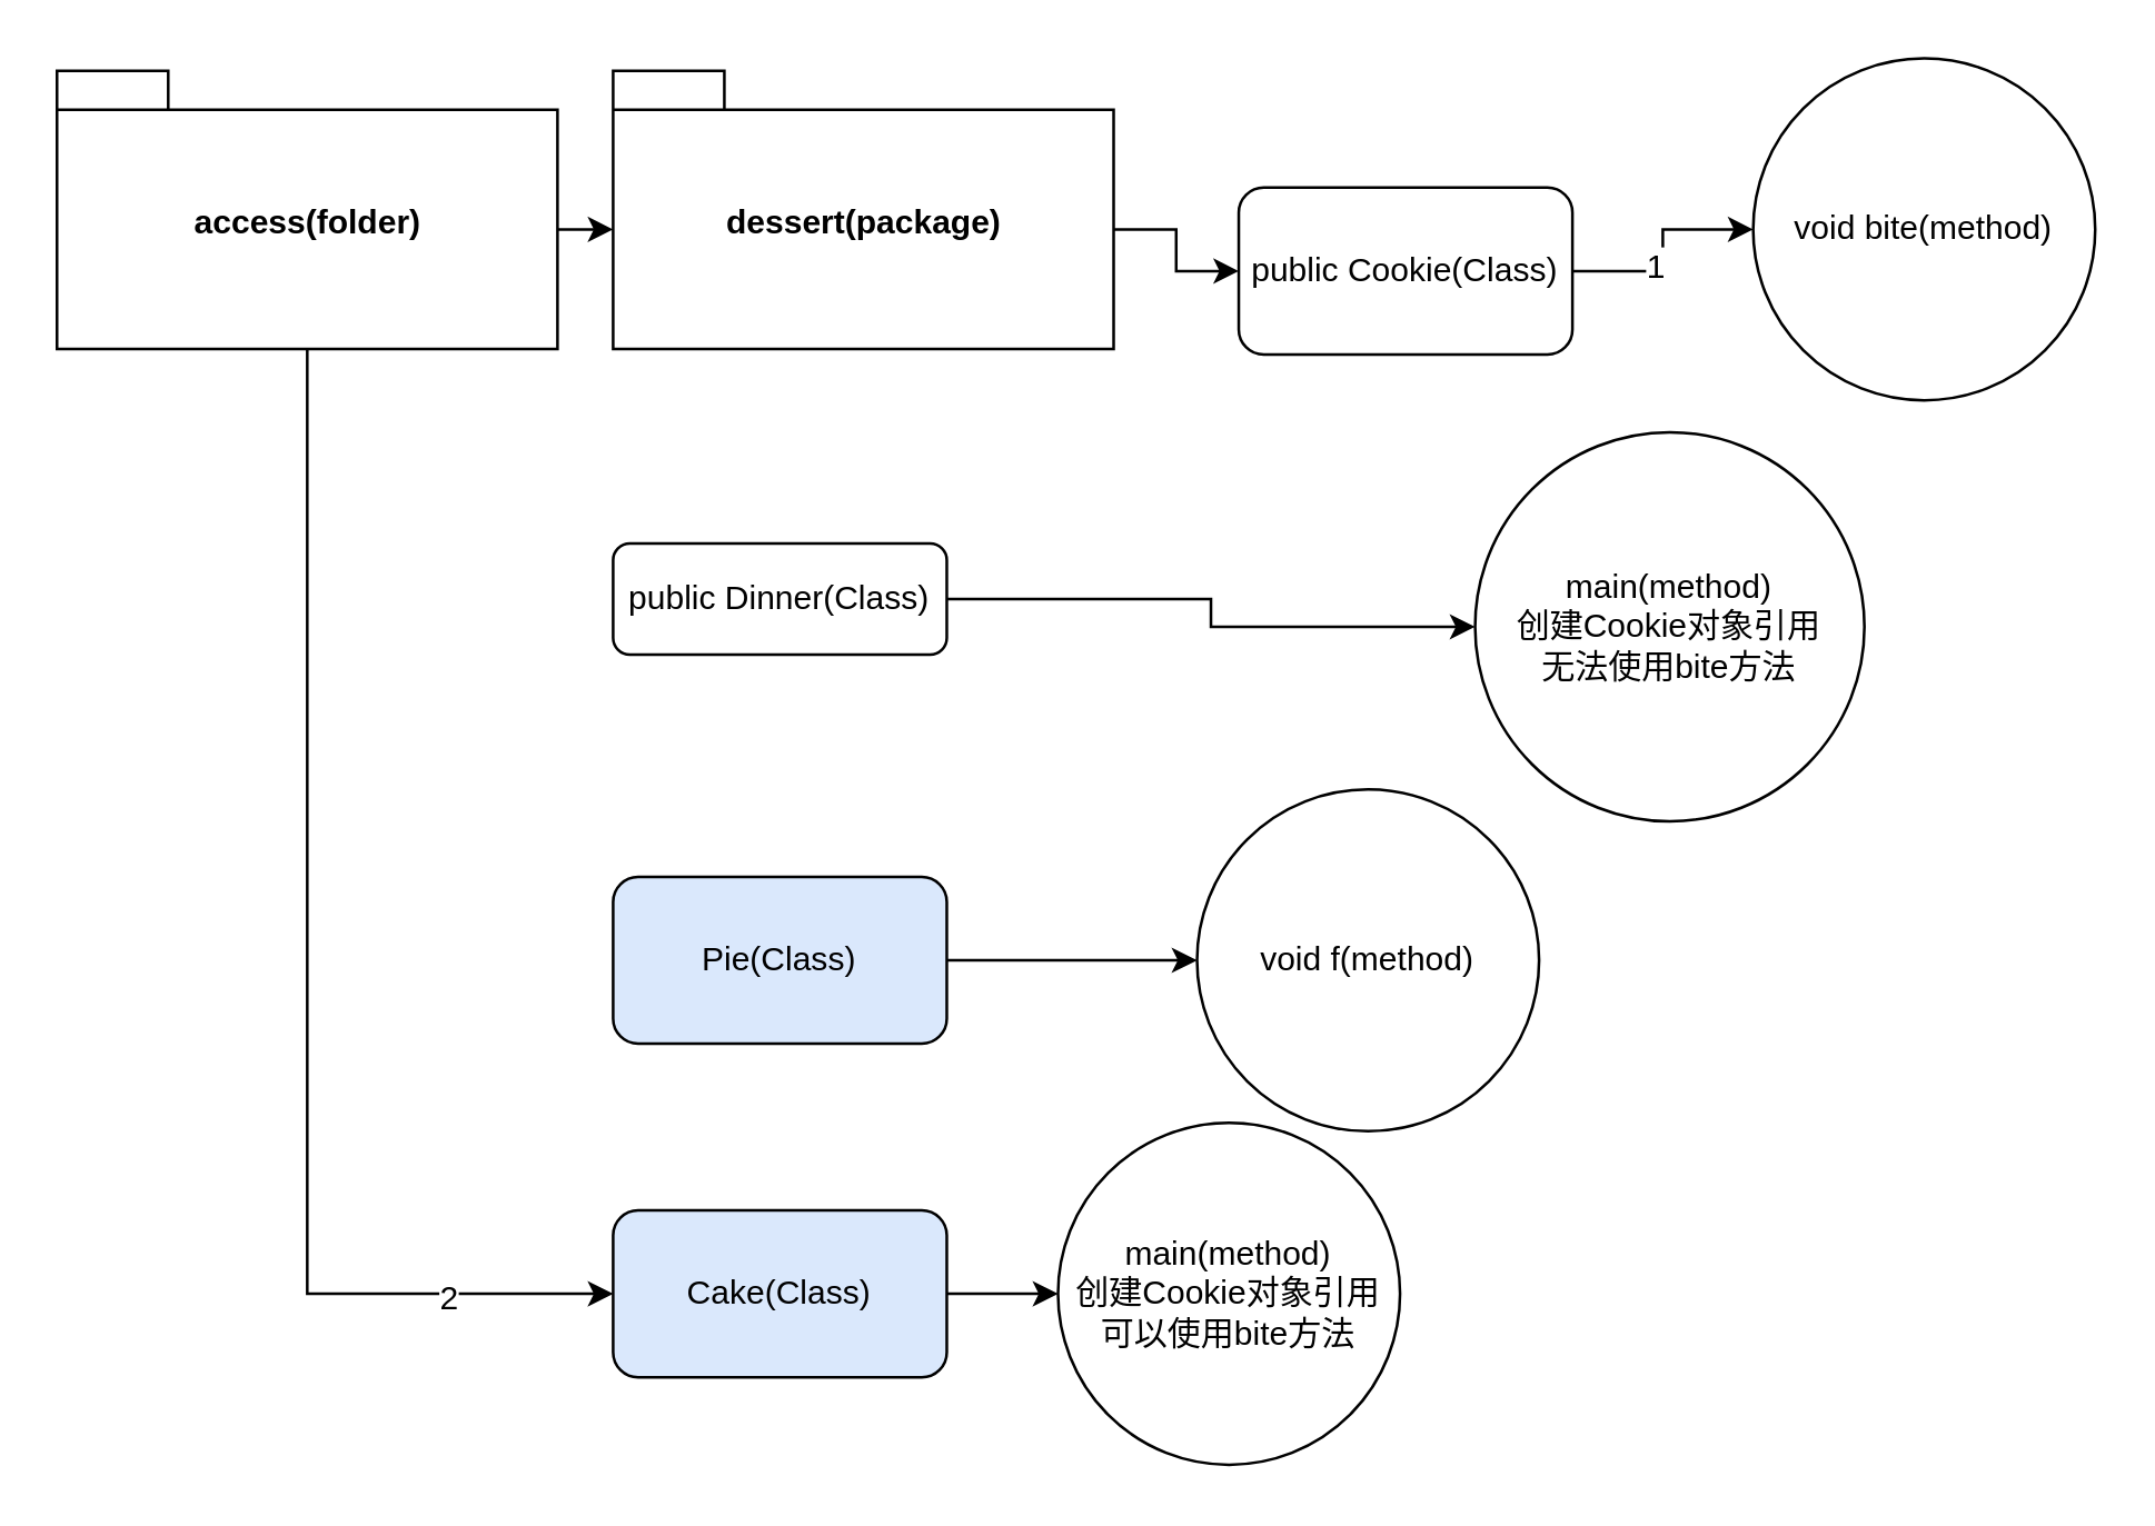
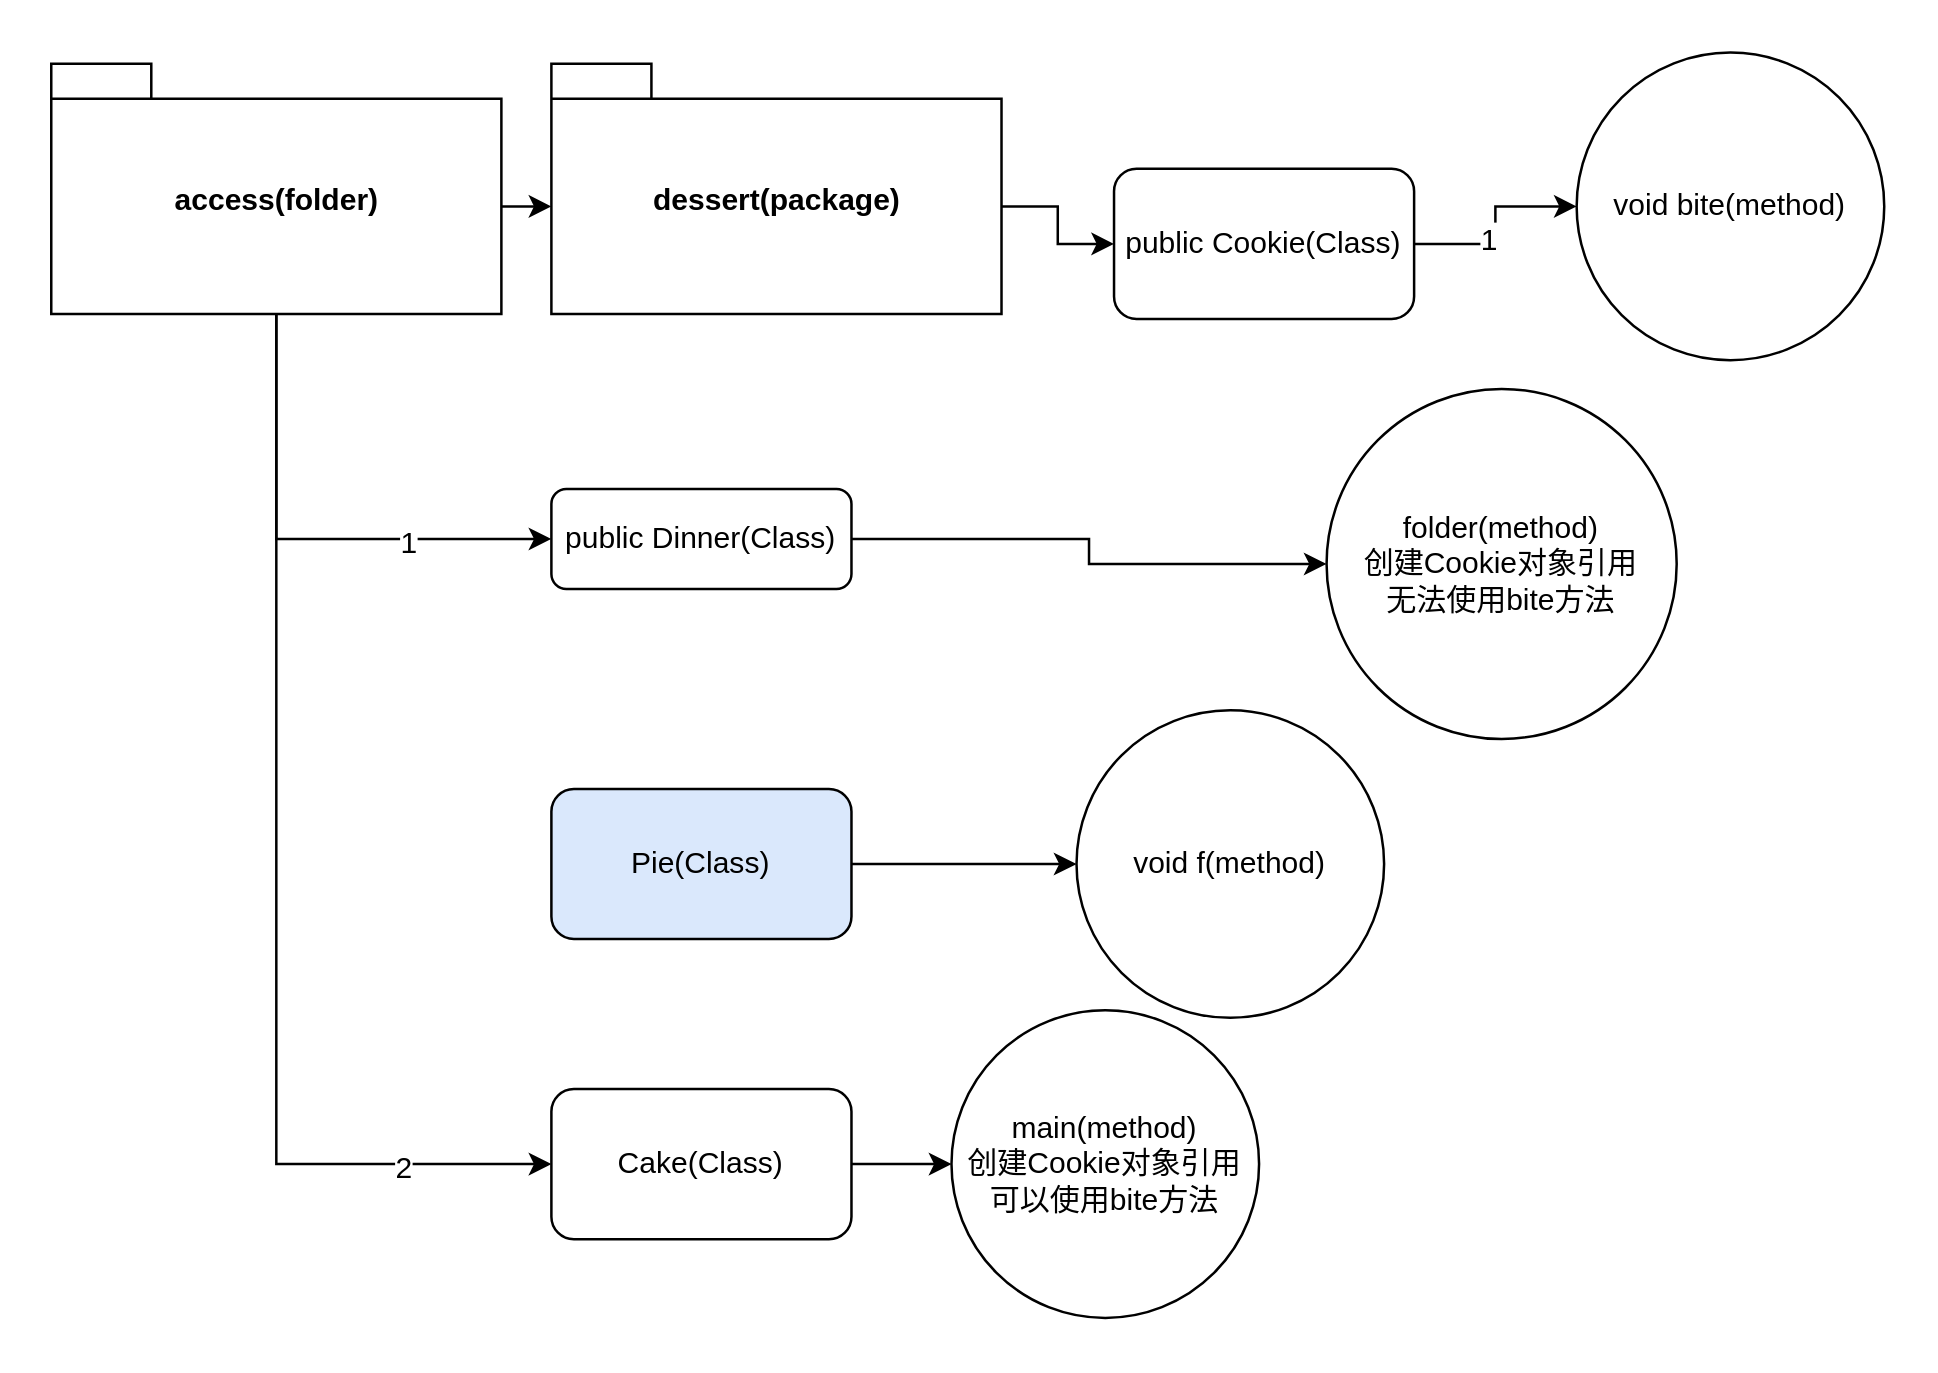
  <mxCell id="0" />
  <mxCell id="1" parent="0" />
  <mxCell id="2" style="edgeStyle=orthogonalEdgeStyle;rounded=0;orthogonalLoop=1;jettySize=auto;html=1;exitX=0;exitY=0;exitDx=180;exitDy=57;exitPerimeter=0;entryX=0;entryY=0;entryDx=0;entryDy=57;entryPerimeter=0;" edge="1" parent="1" source="7" target="12"><mxGeometry relative="1" as="geometry" /></mxCell>
+ <mxCell id="3" style="edgeStyle=orthogonalEdgeStyle;rounded=0;orthogonalLoop=1;jettySize=auto;html=1;exitX=0.5;exitY=1;exitDx=0;exitDy=0;exitPerimeter=0;entryX=0;entryY=0.5;entryDx=0;entryDy=0;" edge="1" parent="1" source="7" target="14"><mxGeometry relative="1" as="geometry" /></mxCell>
+ <mxCell id="4" value="1" style="text;html=1;resizable=0;points=[];align=center;verticalAlign=middle;labelBackgroundColor=#ffffff;" vertex="1" connectable="0" parent="3"><mxGeometry x="0.419" y="-1" relative="1" as="geometry"><mxPoint as="offset" /></mxGeometry></mxCell>
  <mxCell id="5" style="edgeStyle=orthogonalEdgeStyle;rounded=0;orthogonalLoop=1;jettySize=auto;html=1;exitX=0.5;exitY=1;exitDx=0;exitDy=0;exitPerimeter=0;entryX=0;entryY=0.5;entryDx=0;entryDy=0;" edge="1" parent="1" source="7" target="18"><mxGeometry relative="1" as="geometry" /></mxCell>
  <mxCell id="6" value="2" style="text;html=1;resizable=0;points=[];align=center;verticalAlign=middle;labelBackgroundColor=#ffffff;" vertex="1" connectable="0" parent="5"><mxGeometry x="0.511" y="50" relative="1" as="geometry"><mxPoint x="50" y="51" as="offset" /></mxGeometry></mxCell>
  <mxCell id="7" value="access(folder)" style="shape=folder;fontStyle=1;spacingTop=10;tabWidth=40;tabHeight=14;tabPosition=left;html=1;" vertex="1" parent="1"><mxGeometry x="20" y="25" width="180" height="100" as="geometry" /></mxCell>
  <mxCell id="8" style="edgeStyle=orthogonalEdgeStyle;rounded=0;orthogonalLoop=1;jettySize=auto;html=1;exitX=1;exitY=0.5;exitDx=0;exitDy=0;entryX=0;entryY=0.5;entryDx=0;entryDy=0;" edge="1" parent="1" source="10" target="15"><mxGeometry relative="1" as="geometry" /></mxCell>
  <mxCell id="9" value="1" style="text;html=1;resizable=0;points=[];align=center;verticalAlign=middle;labelBackgroundColor=#ffffff;" vertex="1" connectable="0" parent="8"><mxGeometry x="-0.267" y="2" relative="1" as="geometry"><mxPoint as="offset" /></mxGeometry></mxCell>
  <mxCell id="10" value="public Cookie(Class)" style="rounded=1;whiteSpace=wrap;html=1;" vertex="1" parent="1"><mxGeometry x="445" y="67" width="120" height="60" as="geometry" /></mxCell>
  <mxCell id="11" style="edgeStyle=orthogonalEdgeStyle;rounded=0;orthogonalLoop=1;jettySize=auto;html=1;exitX=0;exitY=0;exitDx=180;exitDy=57;exitPerimeter=0;entryX=0;entryY=0.5;entryDx=0;entryDy=0;" edge="1" parent="1" source="12" target="10"><mxGeometry relative="1" as="geometry" /></mxCell>
  <mxCell id="12" value="dessert(package)" style="shape=folder;fontStyle=1;spacingTop=10;tabWidth=40;tabHeight=14;tabPosition=left;html=1;" vertex="1" parent="1"><mxGeometry x="220" y="25" width="180" height="100" as="geometry" /></mxCell>
  <mxCell id="13" style="edgeStyle=orthogonalEdgeStyle;rounded=0;orthogonalLoop=1;jettySize=auto;html=1;exitX=1;exitY=0.5;exitDx=0;exitDy=0;entryX=0;entryY=0.5;entryDx=0;entryDy=0;" edge="1" parent="1" source="14" target="16"><mxGeometry relative="1" as="geometry" /></mxCell>
  <mxCell id="14" value="public Dinner(Class)" style="rounded=1;whiteSpace=wrap;html=1;" vertex="1" parent="1"><mxGeometry x="220" y="195" width="120" height="40" as="geometry" /></mxCell>
  <mxCell id="15" value="void bite(method)" style="ellipse;whiteSpace=wrap;html=1;aspect=fixed;" vertex="1" parent="1"><mxGeometry x="630" y="20.5" width="123" height="123" as="geometry" /></mxCell>
- <mxCell id="16" value="main(method)&lt;br&gt;创建Cookie对象引用&lt;br&gt;无法使用bite方法" style="ellipse;whiteSpace=wrap;html=1;aspect=fixed;" vertex="1" parent="1"><mxGeometry x="530" y="155" width="140" height="140" as="geometry" /></mxCell>
+ <mxCell id="16" value="folder(method)&lt;br&gt;创建Cookie对象引用&lt;br&gt;无法使用bite方法" style="ellipse;whiteSpace=wrap;html=1;aspect=fixed;" vertex="1" parent="1"><mxGeometry x="530" y="155" width="140" height="140" as="geometry" /></mxCell>
  <mxCell id="17" style="edgeStyle=orthogonalEdgeStyle;rounded=0;orthogonalLoop=1;jettySize=auto;html=1;exitX=1;exitY=0.5;exitDx=0;exitDy=0;entryX=0;entryY=0.5;entryDx=0;entryDy=0;" edge="1" parent="1" source="18" target="22"><mxGeometry relative="1" as="geometry" /></mxCell>
- <mxCell id="18" value="Cake(Class)" style="rounded=1;whiteSpace=wrap;html=1;fillColor=#dae8fc;" vertex="1" parent="1"><mxGeometry x="220" y="435" width="120" height="60" as="geometry" /></mxCell>
+ <mxCell id="18" value="Cake(Class)" style="rounded=1;whiteSpace=wrap;html=1;" vertex="1" parent="1"><mxGeometry x="220" y="435" width="120" height="60" as="geometry" /></mxCell>
  <mxCell id="19" style="edgeStyle=orthogonalEdgeStyle;rounded=0;orthogonalLoop=1;jettySize=auto;html=1;exitX=1;exitY=0.5;exitDx=0;exitDy=0;entryX=0;entryY=0.5;entryDx=0;entryDy=0;" edge="1" parent="1" source="20" target="21"><mxGeometry relative="1" as="geometry" /></mxCell>
  <mxCell id="20" value="Pie(Class)" style="rounded=1;whiteSpace=wrap;html=1;fillColor=#dae8fc;" vertex="1" parent="1"><mxGeometry x="220" y="315" width="120" height="60" as="geometry" /></mxCell>
  <mxCell id="21" value="void f(method)" style="ellipse;whiteSpace=wrap;html=1;aspect=fixed;" vertex="1" parent="1"><mxGeometry x="430" y="283.5" width="123" height="123" as="geometry" /></mxCell>
  <mxCell id="22" value="main(method)&lt;br&gt;创建Cookie对象引用&lt;br&gt;可以使用bite方法" style="ellipse;whiteSpace=wrap;html=1;aspect=fixed;" vertex="1" parent="1"><mxGeometry x="380" y="403.5" width="123" height="123" as="geometry" /></mxCell>
